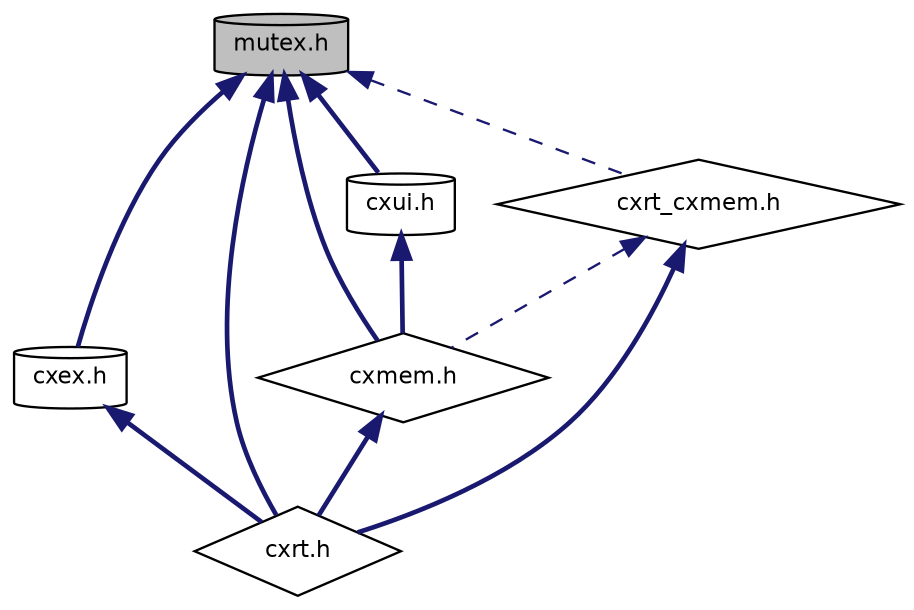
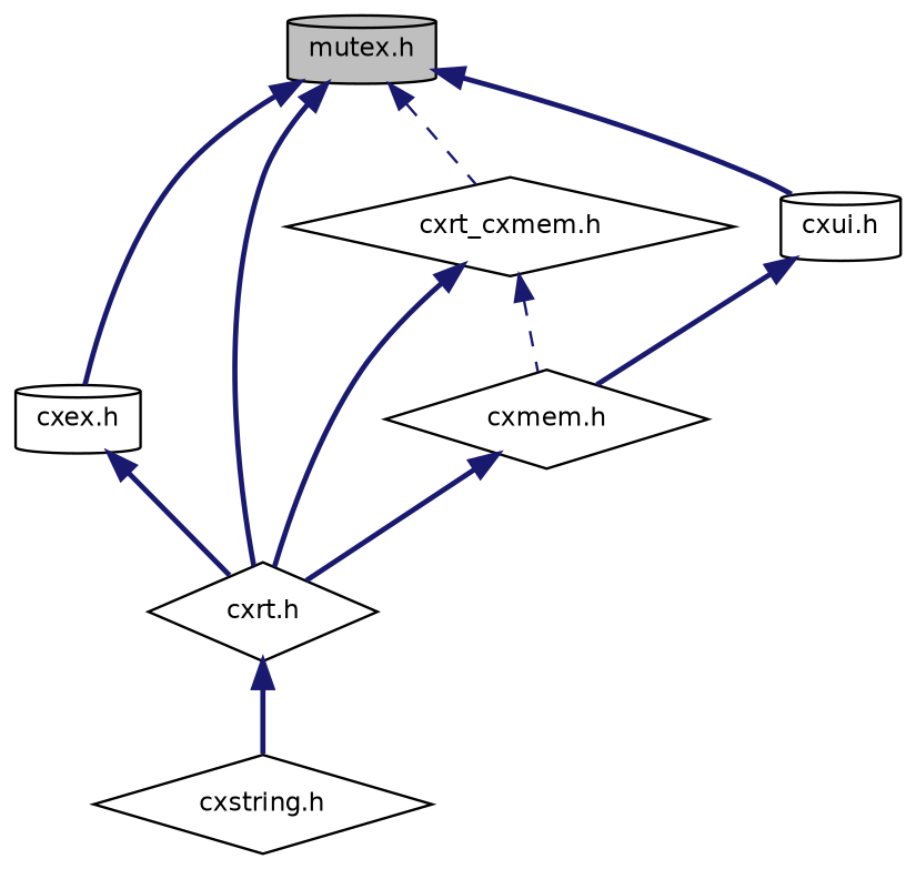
  digraph {
    node [color=black fillcolor=white fontname=Helvetica fontsize=10 shape=diamond style=filled]
    edge [color=midnightblue dir=back fontname=Helvetica fontsize=10 labelfontname=Helvetica labelfontsize=10 style=bold]
    n1 [fillcolor=grey75 fontcolor=black height=0.2 label="mutex.h" shape=cylinder width=0.4]
    n2 [height=0.2 label="cxex.h" shape=cylinder width=0.4]
    n3 [height=0.2 label="cxrt.h" width=0.4]
    n4 [height=0.2 label="cxmem.h" width=0.4]
    n5 [height=0.2 label="cxrt_cxmem.h" width=0.4]
    n6 [height=0.2 label="cxui.h" shape=cylinder width=0.4]
+   n7 [height=0.2 label="cxstring.h" width=0.4]
    n1 -> n2
    n1 -> n3
-   n1 -> n4
    n1 -> n5 [style=dashed]
    n1 -> n6
    n2 -> n3
+   n3 -> n7
    n4 -> n3
    n5 -> n3
    n5 -> n4 [style=dashed]
    n6 -> n4
  }
